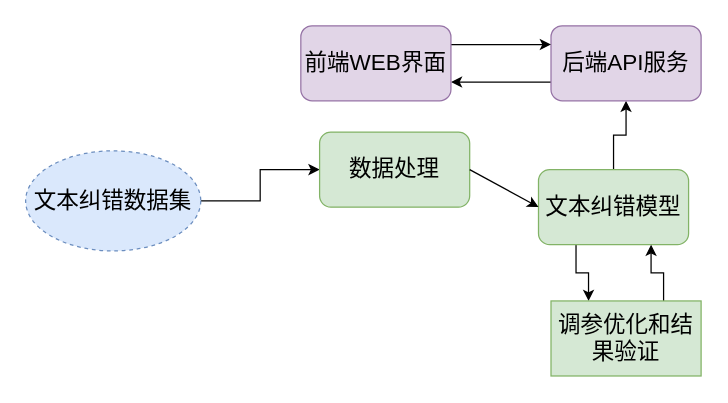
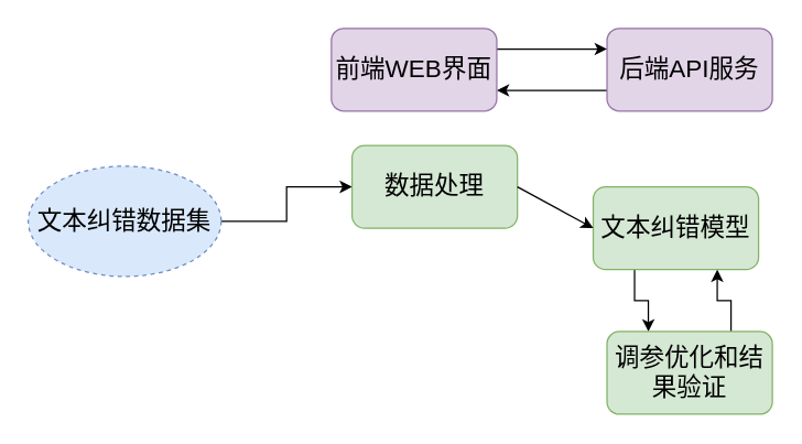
  <mxCell id="0" />
  <mxCell id="1" parent="0" />
  <mxCell id="2" style="edgeStyle=orthogonalEdgeStyle;rounded=0;orthogonalLoop=1;jettySize=auto;html=1;exitX=1;exitY=0.5;exitDx=0;exitDy=0;entryX=0;entryY=0.5;entryDx=0;entryDy=0;" edge="1" parent="1" source="3" target="4"><mxGeometry relative="1" as="geometry" /></mxCell>
  <mxCell id="3" value="&lt;font style=&quot;font-size: 18px;&quot;&gt;文本纠错数据集&lt;/font&gt;" style="ellipse;whiteSpace=wrap;html=1;dashed=1;fillColor=#dae8fc;strokeColor=#6c8ebf;" vertex="1" parent="1"><mxGeometry x="20" y="120" width="140" height="80" as="geometry" /></mxCell>
  <mxCell id="4" value="&lt;font style=&quot;font-size: 18px;&quot;&gt;数据处理&lt;/font&gt;" style="rounded=1;whiteSpace=wrap;html=1;fillColor=#d5e8d4;strokeColor=#82b366;" vertex="1" parent="1"><mxGeometry x="255" y="105" width="120" height="60" as="geometry" /></mxCell>
  <mxCell id="5" style="edgeStyle=orthogonalEdgeStyle;rounded=0;orthogonalLoop=1;jettySize=auto;html=1;exitX=0.25;exitY=1;exitDx=0;exitDy=0;entryX=0.25;entryY=0;entryDx=0;entryDy=0;" edge="1" parent="1" source="7" target="9"><mxGeometry relative="1" as="geometry" /></mxCell>
- <mxCell id="6" style="edgeStyle=orthogonalEdgeStyle;rounded=0;orthogonalLoop=1;jettySize=auto;html=1;exitX=0.5;exitY=0;exitDx=0;exitDy=0;entryX=0.5;entryY=1;entryDx=0;entryDy=0;" edge="1" parent="1" source="7" target="11"><mxGeometry relative="1" as="geometry" /></mxCell>
  <mxCell id="7" value="&lt;font style=&quot;font-size: 18px;&quot;&gt;文本纠错模型&lt;/font&gt;" style="rounded=1;whiteSpace=wrap;html=1;fillColor=#d5e8d4;strokeColor=#82b366;" vertex="1" parent="1"><mxGeometry x="430" y="135" width="120" height="60" as="geometry" /></mxCell>
  <mxCell id="8" style="edgeStyle=orthogonalEdgeStyle;rounded=0;orthogonalLoop=1;jettySize=auto;html=1;exitX=0.75;exitY=0;exitDx=0;exitDy=0;entryX=0.75;entryY=1;entryDx=0;entryDy=0;" edge="1" parent="1" source="9" target="7"><mxGeometry relative="1" as="geometry" /></mxCell>
- <mxCell id="9" value="&lt;font style=&quot;font-size: 18px;&quot;&gt;调参优化和结果验证&lt;/font&gt;" style="whiteSpace=wrap;html=1;fillColor=#d5e8d4;strokeColor=#82b366;rounded=0;" vertex="1" parent="1"><mxGeometry x="440" y="240" width="120" height="60" as="geometry" /></mxCell>
+ <mxCell id="9" value="&lt;font style=&quot;font-size: 18px;&quot;&gt;调参优化和结果验证&lt;/font&gt;" style="rounded=1;whiteSpace=wrap;html=1;fillColor=#d5e8d4;strokeColor=#82b366;" vertex="1" parent="1"><mxGeometry x="440" y="240" width="120" height="60" as="geometry" /></mxCell>
  <mxCell id="10" style="edgeStyle=orthogonalEdgeStyle;rounded=0;orthogonalLoop=1;jettySize=auto;html=1;exitX=0;exitY=0.75;exitDx=0;exitDy=0;entryX=1;entryY=0.75;entryDx=0;entryDy=0;" edge="1" parent="1" source="11" target="13"><mxGeometry relative="1" as="geometry" /></mxCell>
  <mxCell id="11" value="&lt;font style=&quot;font-size: 18px;&quot;&gt;后端API服务&lt;/font&gt;" style="rounded=1;whiteSpace=wrap;html=1;fillColor=#e1d5e7;strokeColor=#9673a6;" vertex="1" parent="1"><mxGeometry x="440" y="20" width="120" height="60" as="geometry" /></mxCell>
  <mxCell id="12" style="edgeStyle=orthogonalEdgeStyle;rounded=0;orthogonalLoop=1;jettySize=auto;html=1;exitX=1;exitY=0.25;exitDx=0;exitDy=0;entryX=0;entryY=0.25;entryDx=0;entryDy=0;" edge="1" parent="1" source="13" target="11"><mxGeometry relative="1" as="geometry" /></mxCell>
  <mxCell id="13" value="&lt;font style=&quot;font-size: 18px;&quot;&gt;前端WEB界面&lt;/font&gt;" style="rounded=1;whiteSpace=wrap;html=1;fillColor=#e1d5e7;strokeColor=#9673a6;" vertex="1" parent="1"><mxGeometry x="240" y="20" width="120" height="60" as="geometry" /></mxCell>
  <mxCell id="14" value="" style="endArrow=classic;html=1;rounded=0;exitX=1;exitY=0.5;exitDx=0;exitDy=0;entryX=0;entryY=0.5;entryDx=0;entryDy=0;" edge="1" parent="1" source="4" target="7"><mxGeometry width="50" height="50" relative="1" as="geometry"><mxPoint x="320" y="220" as="sourcePoint" /><mxPoint x="400" y="220" as="targetPoint" /></mxGeometry></mxCell>
